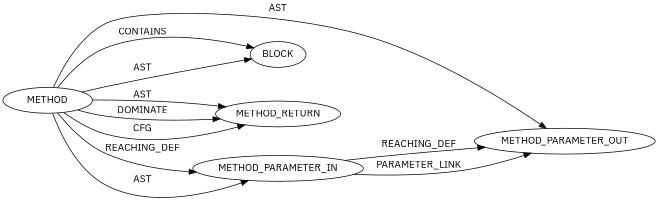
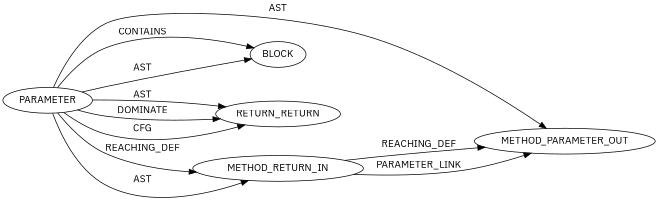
  digraph {
    fontname="IBM Plex Sans"
    rankdir=LR
    node [CODE=p1 EVALUATION_STRATEGY=BY_VALUE ORDER=1 TYPE_FULL_NAME=ANY fontname="IBM Plex Sans"]
    edge [fontname="IBM Plex Sans"]
    n1 [INDEX=1 IS_VARIADIC=false NAME=p1 label=METHOD_PARAMETER_OUT]
-   n2 [AST_PARENT_FULL_NAME="<global>" AST_PARENT_TYPE=NAMESPACE_BLOCK CODE="<empty>" FILENAME="<empty>" FULL_NAME=strlen IS_EXTERNAL=true NAME=strlen ORDER=0 label=METHOD EVALUATION_STRATEGY="" TYPE_FULL_NAME=""]
+   n2 [AST_PARENT_FULL_NAME="<global>" AST_PARENT_TYPE=NAMESPACE_BLOCK CODE="<empty>" FILENAME="<empty>" FULL_NAME=strlen IS_EXTERNAL=true NAME=strlen ORDER=0 label=PARAMETER EVALUATION_STRATEGY="" TYPE_FULL_NAME=""]
    n3 [ARGUMENT_INDEX=1 CODE="<empty>" label=BLOCK EVALUATION_STRATEGY=""]
-   n4 [CODE=RET ORDER=2 label=METHOD_RETURN]
-   n5 [INDEX=1 IS_VARIADIC=false NAME=p1 label=METHOD_PARAMETER_IN]
+   n4 [CODE=RET ORDER=2 label=RETURN_RETURN]
+   n5 [INDEX=1 IS_VARIADIC=false NAME=p1 label=METHOD_RETURN_IN]
    n2 -> n1 [label=AST]
    n2 -> n3 [label=CONTAINS]
    n2 -> n3 [label=AST]
    n2 -> n4 [label=AST]
    n2 -> n4 [label=DOMINATE]
    n2 -> n4 [label=CFG]
    n2 -> n5 [label=REACHING_DEF]
    n2 -> n5 [label=AST]
    n5 -> n1 [VARIABLE=p1 label=REACHING_DEF]
    n5 -> n1 [label=PARAMETER_LINK]
  }
